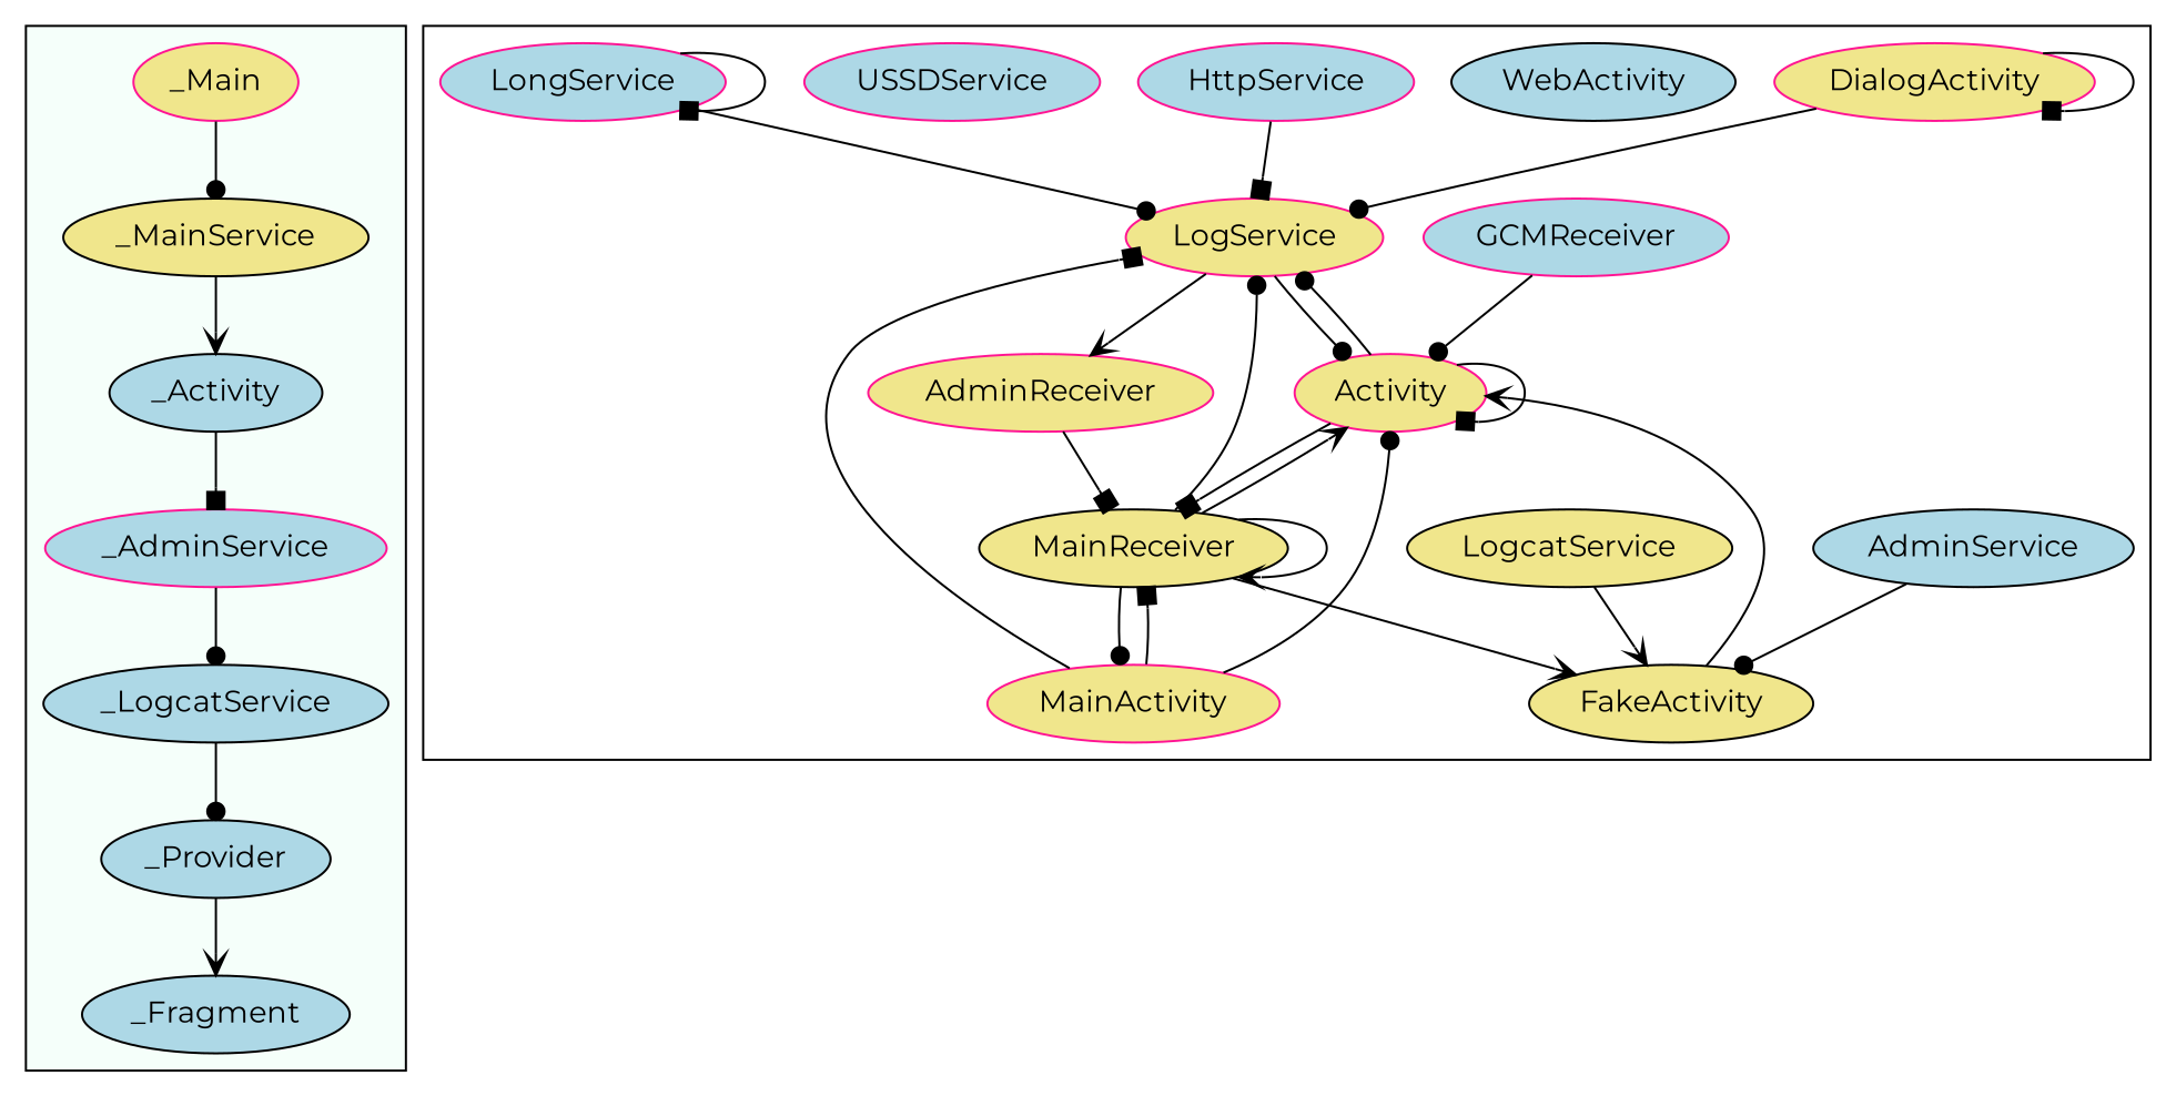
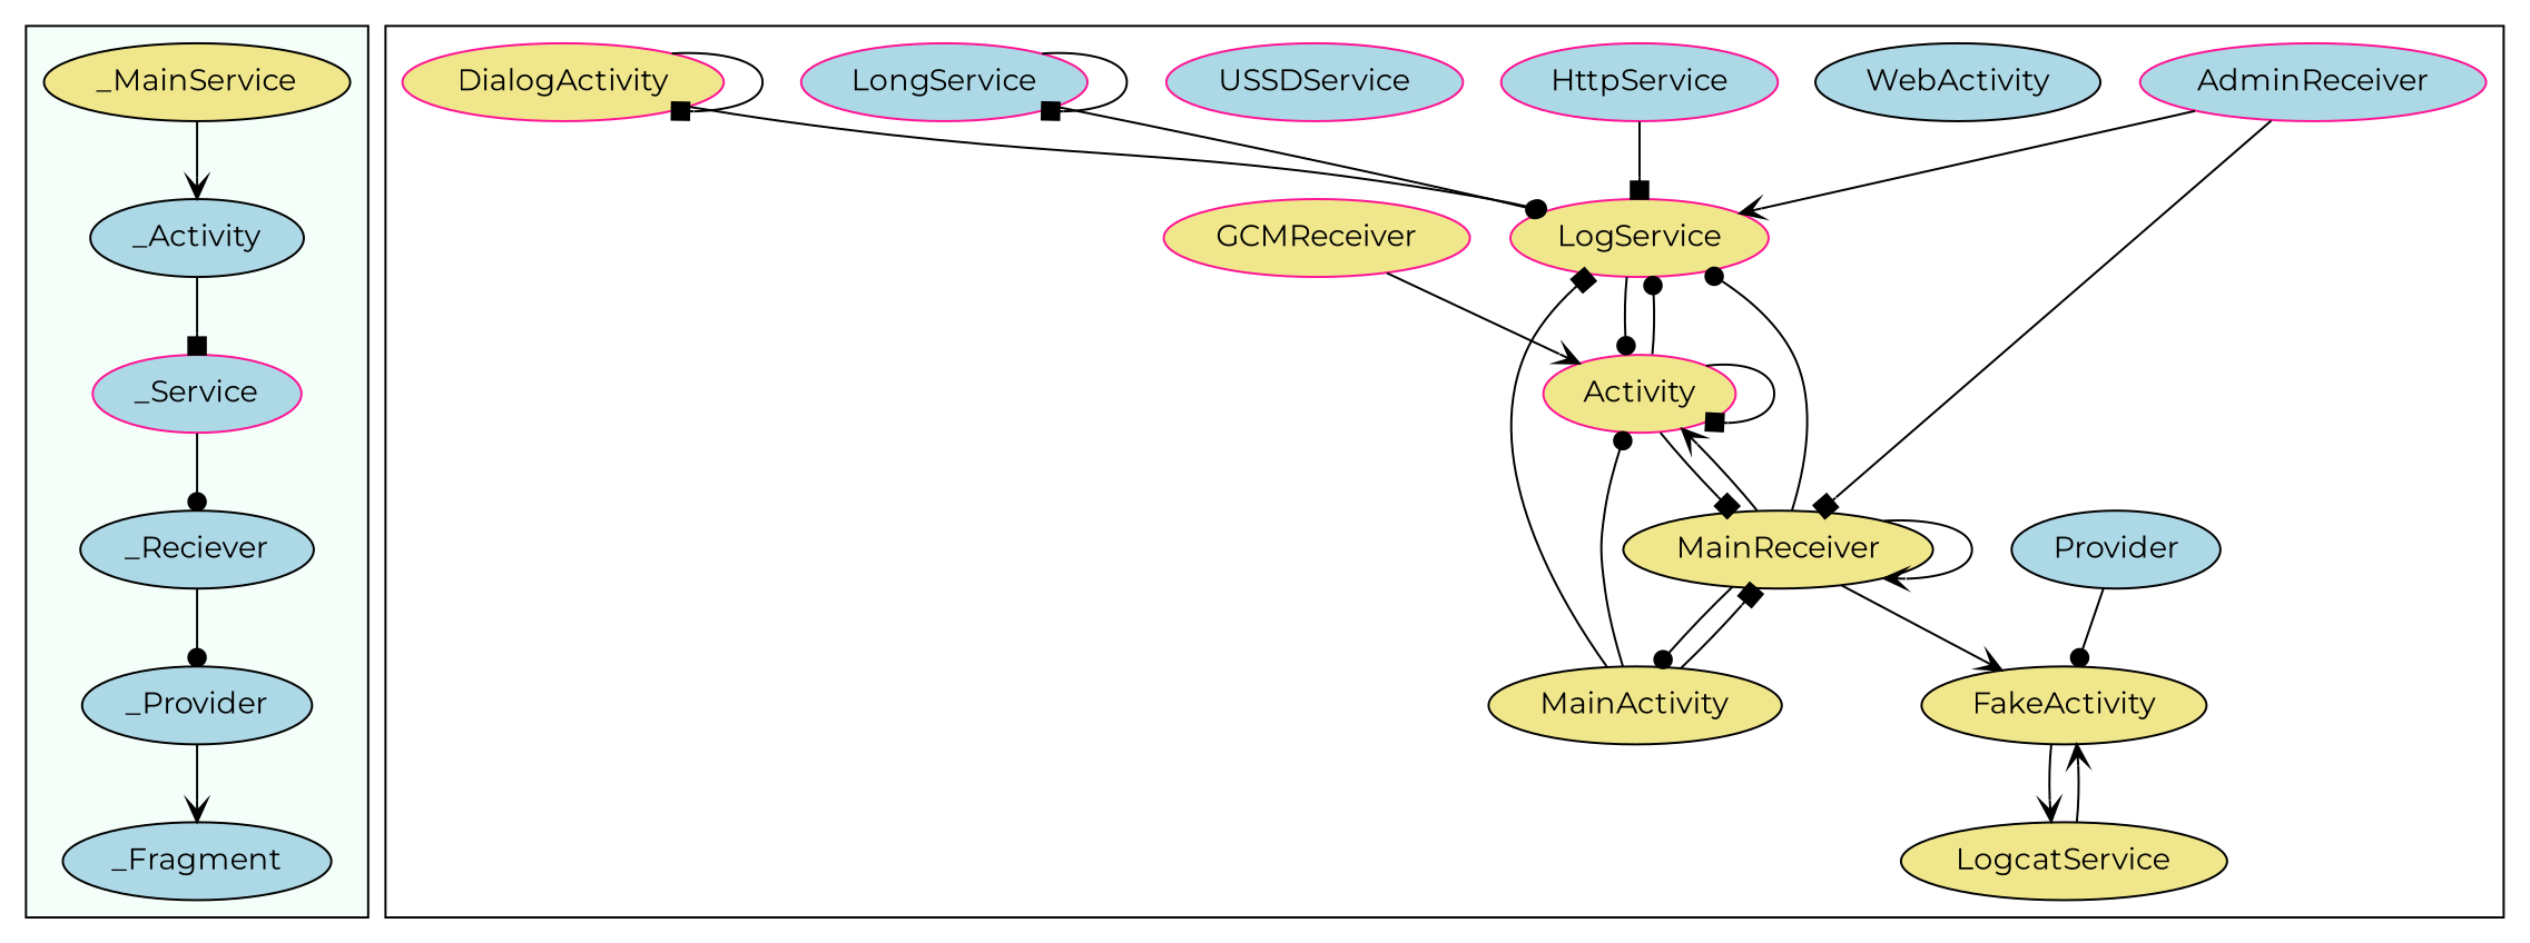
  digraph {
    fontname=Montserrat
    node [color=black fillcolor=khaki fontname=Montserrat style=filled]
    edge [arrowhead=dot fontname=Montserrat]
    _Activity [fillcolor=lightblue]
-   _Service [color=deeppink fillcolor=lightblue label=_AdminService]
-   _Reciever [fillcolor=lightblue label=_LogcatService]
+   _Service [color=deeppink fillcolor=lightblue]
+   _Reciever [fillcolor=lightblue]
    _Provider [fillcolor=lightblue]
    _Fragment [fillcolor=lightblue]
-   _Main [color=deeppink]
    n7 [label=_MainService]
    DialogActivity [color=deeppink]
    LogService [color=deeppink]
    WebActivity [fillcolor=lightblue]
-   MainActivity [color=deeppink]
+   MainActivity
    n12 [color=deeppink label=Activity]
    MainReceiver
    FakeActivity
    LogcatService
    HttpService [color=deeppink fillcolor=lightblue]
    USSDService [color=deeppink fillcolor=lightblue]
-   AdminService [fillcolor=lightblue]
+   AdminService [fillcolor=lightblue label=Provider]
    LongService [color=deeppink fillcolor=lightblue]
-   AdminReceiver [color=deeppink]
-   GCMReceiver [color=deeppink fillcolor=lightblue]
+   AdminReceiver [color=deeppink fillcolor=lightblue]
+   GCMReceiver [color=deeppink]
    subgraph cluster_1 {
      bgcolor=mintcream
      _Activity
      _Service
      _Reciever
      _Provider
      _Fragment
-     _Main
      n7
    }
    subgraph cluster_2 {
      DialogActivity
      LogService
      WebActivity
      MainActivity
      n12
      MainReceiver
      FakeActivity
      LogcatService
      HttpService
      USSDService
      AdminService
      LongService
      AdminReceiver
      GCMReceiver
    }
    _Activity -> _Service [arrowhead=box]
    _Service -> _Reciever
    _Reciever -> _Provider
    _Provider -> _Fragment [arrowhead=vee]
-   _Main -> n7
    n7 -> _Activity [arrowhead=vee]
    DialogActivity -> DialogActivity [arrowhead=box]
    DialogActivity -> LogService
    LogService -> n12
    MainActivity -> LogService [arrowhead=box]
    MainActivity -> n12
    MainActivity -> MainReceiver [arrowhead=box]
    n12 -> LogService
    n12 -> n12 [arrowhead=box]
    n12 -> MainReceiver [arrowhead=box]
    MainReceiver -> LogService
    MainReceiver -> MainActivity
    MainReceiver -> n12 [arrowhead=vee]
    MainReceiver -> MainReceiver [arrowhead=vee]
    MainReceiver -> FakeActivity [arrowhead=vee]
-   FakeActivity -> n12 [arrowhead=vee]
+   FakeActivity -> LogcatService [arrowhead=vee]
    LogcatService -> FakeActivity [arrowhead=vee]
    HttpService -> LogService [arrowhead=box]
    AdminService -> FakeActivity
    LongService -> LogService
    LongService -> LongService [arrowhead=box]
-   LogService -> AdminReceiver [arrowhead=vee]
+   AdminReceiver -> LogService [arrowhead=vee]
    AdminReceiver -> MainReceiver [arrowhead=box]
-   GCMReceiver -> n12
+   GCMReceiver -> n12 [arrowhead=vee]
  }
